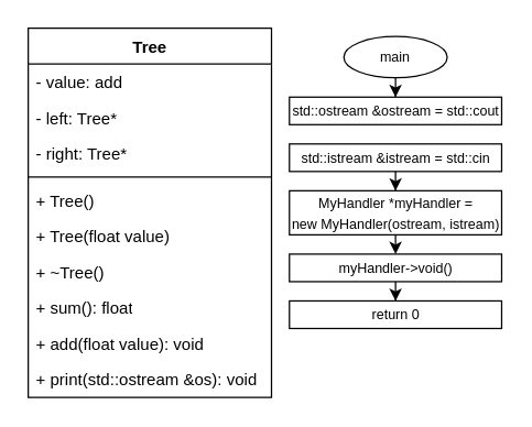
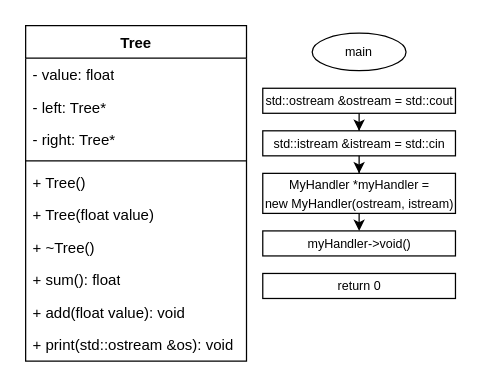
  <mxCell id="0" />
  <mxCell id="1" parent="0" />
  <mxCell id="2" value="Tree" style="swimlane;fontStyle=1;align=center;verticalAlign=top;childLayout=stackLayout;horizontal=1;startSize=26;horizontalStack=0;resizeParent=1;resizeParentMax=0;resizeLast=0;collapsible=1;marginBottom=0;whiteSpace=wrap;html=1;" vertex="1" parent="1"><mxGeometry x="20" y="20" width="176.5" height="268" as="geometry"><mxRectangle x="101" y="384" width="52" height="26" as="alternateBounds" /></mxGeometry></mxCell>
- <mxCell id="3" value="- value: add" style="text;strokeColor=none;fillColor=none;align=left;verticalAlign=top;spacingLeft=4;spacingRight=4;overflow=hidden;rotatable=0;points=[[0,0.5],[1,0.5]];portConstraint=eastwest;whiteSpace=wrap;html=1;" vertex="1" parent="2"><mxGeometry y="26" width="176.5" height="26" as="geometry" /></mxCell>
+ <mxCell id="3" value="- value: float" style="text;strokeColor=none;fillColor=none;align=left;verticalAlign=top;spacingLeft=4;spacingRight=4;overflow=hidden;rotatable=0;points=[[0,0.5],[1,0.5]];portConstraint=eastwest;whiteSpace=wrap;html=1;" vertex="1" parent="2"><mxGeometry y="26" width="176.5" height="26" as="geometry" /></mxCell>
  <mxCell id="4" value="- left: Tree*" style="text;strokeColor=none;fillColor=none;align=left;verticalAlign=top;spacingLeft=4;spacingRight=4;overflow=hidden;rotatable=0;points=[[0,0.5],[1,0.5]];portConstraint=eastwest;whiteSpace=wrap;html=1;" vertex="1" parent="2"><mxGeometry y="52" width="176.5" height="26" as="geometry" /></mxCell>
  <mxCell id="5" value="- right: Tree*" style="text;strokeColor=none;fillColor=none;align=left;verticalAlign=top;spacingLeft=4;spacingRight=4;overflow=hidden;rotatable=0;points=[[0,0.5],[1,0.5]];portConstraint=eastwest;whiteSpace=wrap;html=1;" vertex="1" parent="2"><mxGeometry y="78" width="176.5" height="26" as="geometry" /></mxCell>
  <mxCell id="6" value="" style="line;strokeWidth=1;fillColor=none;align=left;verticalAlign=middle;spacingTop=-1;spacingLeft=3;spacingRight=3;rotatable=0;labelPosition=right;points=[];portConstraint=eastwest;strokeColor=inherit;" vertex="1" parent="2"><mxGeometry y="104" width="176.5" height="8" as="geometry" /></mxCell>
  <mxCell id="7" value="+ Tree()" style="text;strokeColor=none;fillColor=none;align=left;verticalAlign=top;spacingLeft=4;spacingRight=4;overflow=hidden;rotatable=0;points=[[0,0.5],[1,0.5]];portConstraint=eastwest;whiteSpace=wrap;html=1;" vertex="1" parent="2"><mxGeometry y="112" width="176.5" height="26" as="geometry" /></mxCell>
  <mxCell id="8" value="+ Tree(float value)" style="text;strokeColor=none;fillColor=none;align=left;verticalAlign=top;spacingLeft=4;spacingRight=4;overflow=hidden;rotatable=0;points=[[0,0.5],[1,0.5]];portConstraint=eastwest;whiteSpace=wrap;html=1;" vertex="1" parent="2"><mxGeometry y="138" width="176.5" height="26" as="geometry" /></mxCell>
  <mxCell id="9" value="+ ~Tree()" style="text;strokeColor=none;fillColor=none;align=left;verticalAlign=top;spacingLeft=4;spacingRight=4;overflow=hidden;rotatable=0;points=[[0,0.5],[1,0.5]];portConstraint=eastwest;whiteSpace=wrap;html=1;" vertex="1" parent="2"><mxGeometry y="164" width="176.5" height="26" as="geometry" /></mxCell>
  <mxCell id="10" value="+ sum(): float" style="text;strokeColor=none;fillColor=none;align=left;verticalAlign=top;spacingLeft=4;spacingRight=4;overflow=hidden;rotatable=0;points=[[0,0.5],[1,0.5]];portConstraint=eastwest;whiteSpace=wrap;html=1;" vertex="1" parent="2"><mxGeometry y="190" width="176.5" height="26" as="geometry" /></mxCell>
  <mxCell id="11" value="+ add(float value): void" style="text;strokeColor=none;fillColor=none;align=left;verticalAlign=top;spacingLeft=4;spacingRight=4;overflow=hidden;rotatable=0;points=[[0,0.5],[1,0.5]];portConstraint=eastwest;whiteSpace=wrap;html=1;" vertex="1" parent="2"><mxGeometry y="216" width="176.5" height="26" as="geometry" /></mxCell>
  <mxCell id="12" value="+ print(std::ostream &amp;amp;os): void" style="text;strokeColor=none;fillColor=none;align=left;verticalAlign=top;spacingLeft=4;spacingRight=4;overflow=hidden;rotatable=0;points=[[0,0.5],[1,0.5]];portConstraint=eastwest;whiteSpace=wrap;html=1;" vertex="1" parent="2"><mxGeometry y="242" width="176.5" height="26" as="geometry" /></mxCell>
- <mxCell id="13" value="" style="edgeStyle=orthogonalEdgeStyle;rounded=0;orthogonalLoop=1;jettySize=auto;html=1;" edge="1" parent="1" source="14" target="16"><mxGeometry relative="1" as="geometry" /></mxCell>
  <mxCell id="14" value="&lt;font style=&quot;font-size: 10px;&quot;&gt;main&lt;/font&gt;" style="ellipse;whiteSpace=wrap;html=1;" vertex="1" parent="1"><mxGeometry x="249" y="26" width="75" height="30" as="geometry" /></mxCell>
+ <mxCell id="15" value="" style="edgeStyle=orthogonalEdgeStyle;rounded=0;orthogonalLoop=1;jettySize=auto;html=1;" edge="1" parent="1" source="16" target="18"><mxGeometry relative="1" as="geometry" /></mxCell>
  <mxCell id="16" value="&lt;font style=&quot;font-size: 10px;&quot;&gt;std::ostream &amp;amp;ostream = std::cout&lt;/font&gt;" style="whiteSpace=wrap;html=1;" vertex="1" parent="1"><mxGeometry x="209.5" y="70" width="154" height="20" as="geometry" /></mxCell>
  <mxCell id="17" value="" style="edgeStyle=orthogonalEdgeStyle;rounded=0;orthogonalLoop=1;jettySize=auto;html=1;" edge="1" parent="1" source="18" target="20"><mxGeometry relative="1" as="geometry" /></mxCell>
  <mxCell id="18" value="&lt;font style=&quot;font-size: 10px;&quot;&gt;std::istream &amp;amp;istream = std::cin&lt;/font&gt;" style="whiteSpace=wrap;html=1;" vertex="1" parent="1"><mxGeometry x="209.5" y="104" width="154" height="20" as="geometry" /></mxCell>
  <mxCell id="19" style="edgeStyle=orthogonalEdgeStyle;rounded=0;orthogonalLoop=1;jettySize=auto;html=1;exitX=0.5;exitY=1;exitDx=0;exitDy=0;entryX=0.5;entryY=0;entryDx=0;entryDy=0;" edge="1" parent="1" source="20" target="22"><mxGeometry relative="1" as="geometry" /></mxCell>
  <mxCell id="20" value="&lt;font style=&quot;font-size: 10px;&quot;&gt;MyHandler *myHandler = &lt;br&gt;new MyHandler(ostream, istream)&lt;/font&gt;" style="whiteSpace=wrap;html=1;" vertex="1" parent="1"><mxGeometry x="209.5" y="138" width="154" height="32" as="geometry" /></mxCell>
- <mxCell id="21" style="edgeStyle=orthogonalEdgeStyle;rounded=0;orthogonalLoop=1;jettySize=auto;html=1;entryX=0.5;entryY=0;entryDx=0;entryDy=0;" edge="1" parent="1" source="22" target="23"><mxGeometry relative="1" as="geometry" /></mxCell>
  <mxCell id="22" value="&lt;font style=&quot;font-size: 10px;&quot;&gt;myHandler-&amp;gt;void()&lt;/font&gt;" style="whiteSpace=wrap;html=1;" vertex="1" parent="1"><mxGeometry x="209.5" y="184" width="154" height="20" as="geometry" /></mxCell>
  <mxCell id="23" value="&lt;font style=&quot;font-size: 10px;&quot;&gt;return 0&lt;/font&gt;" style="whiteSpace=wrap;html=1;" vertex="1" parent="1"><mxGeometry x="209.5" y="218" width="154" height="20" as="geometry" /></mxCell>
